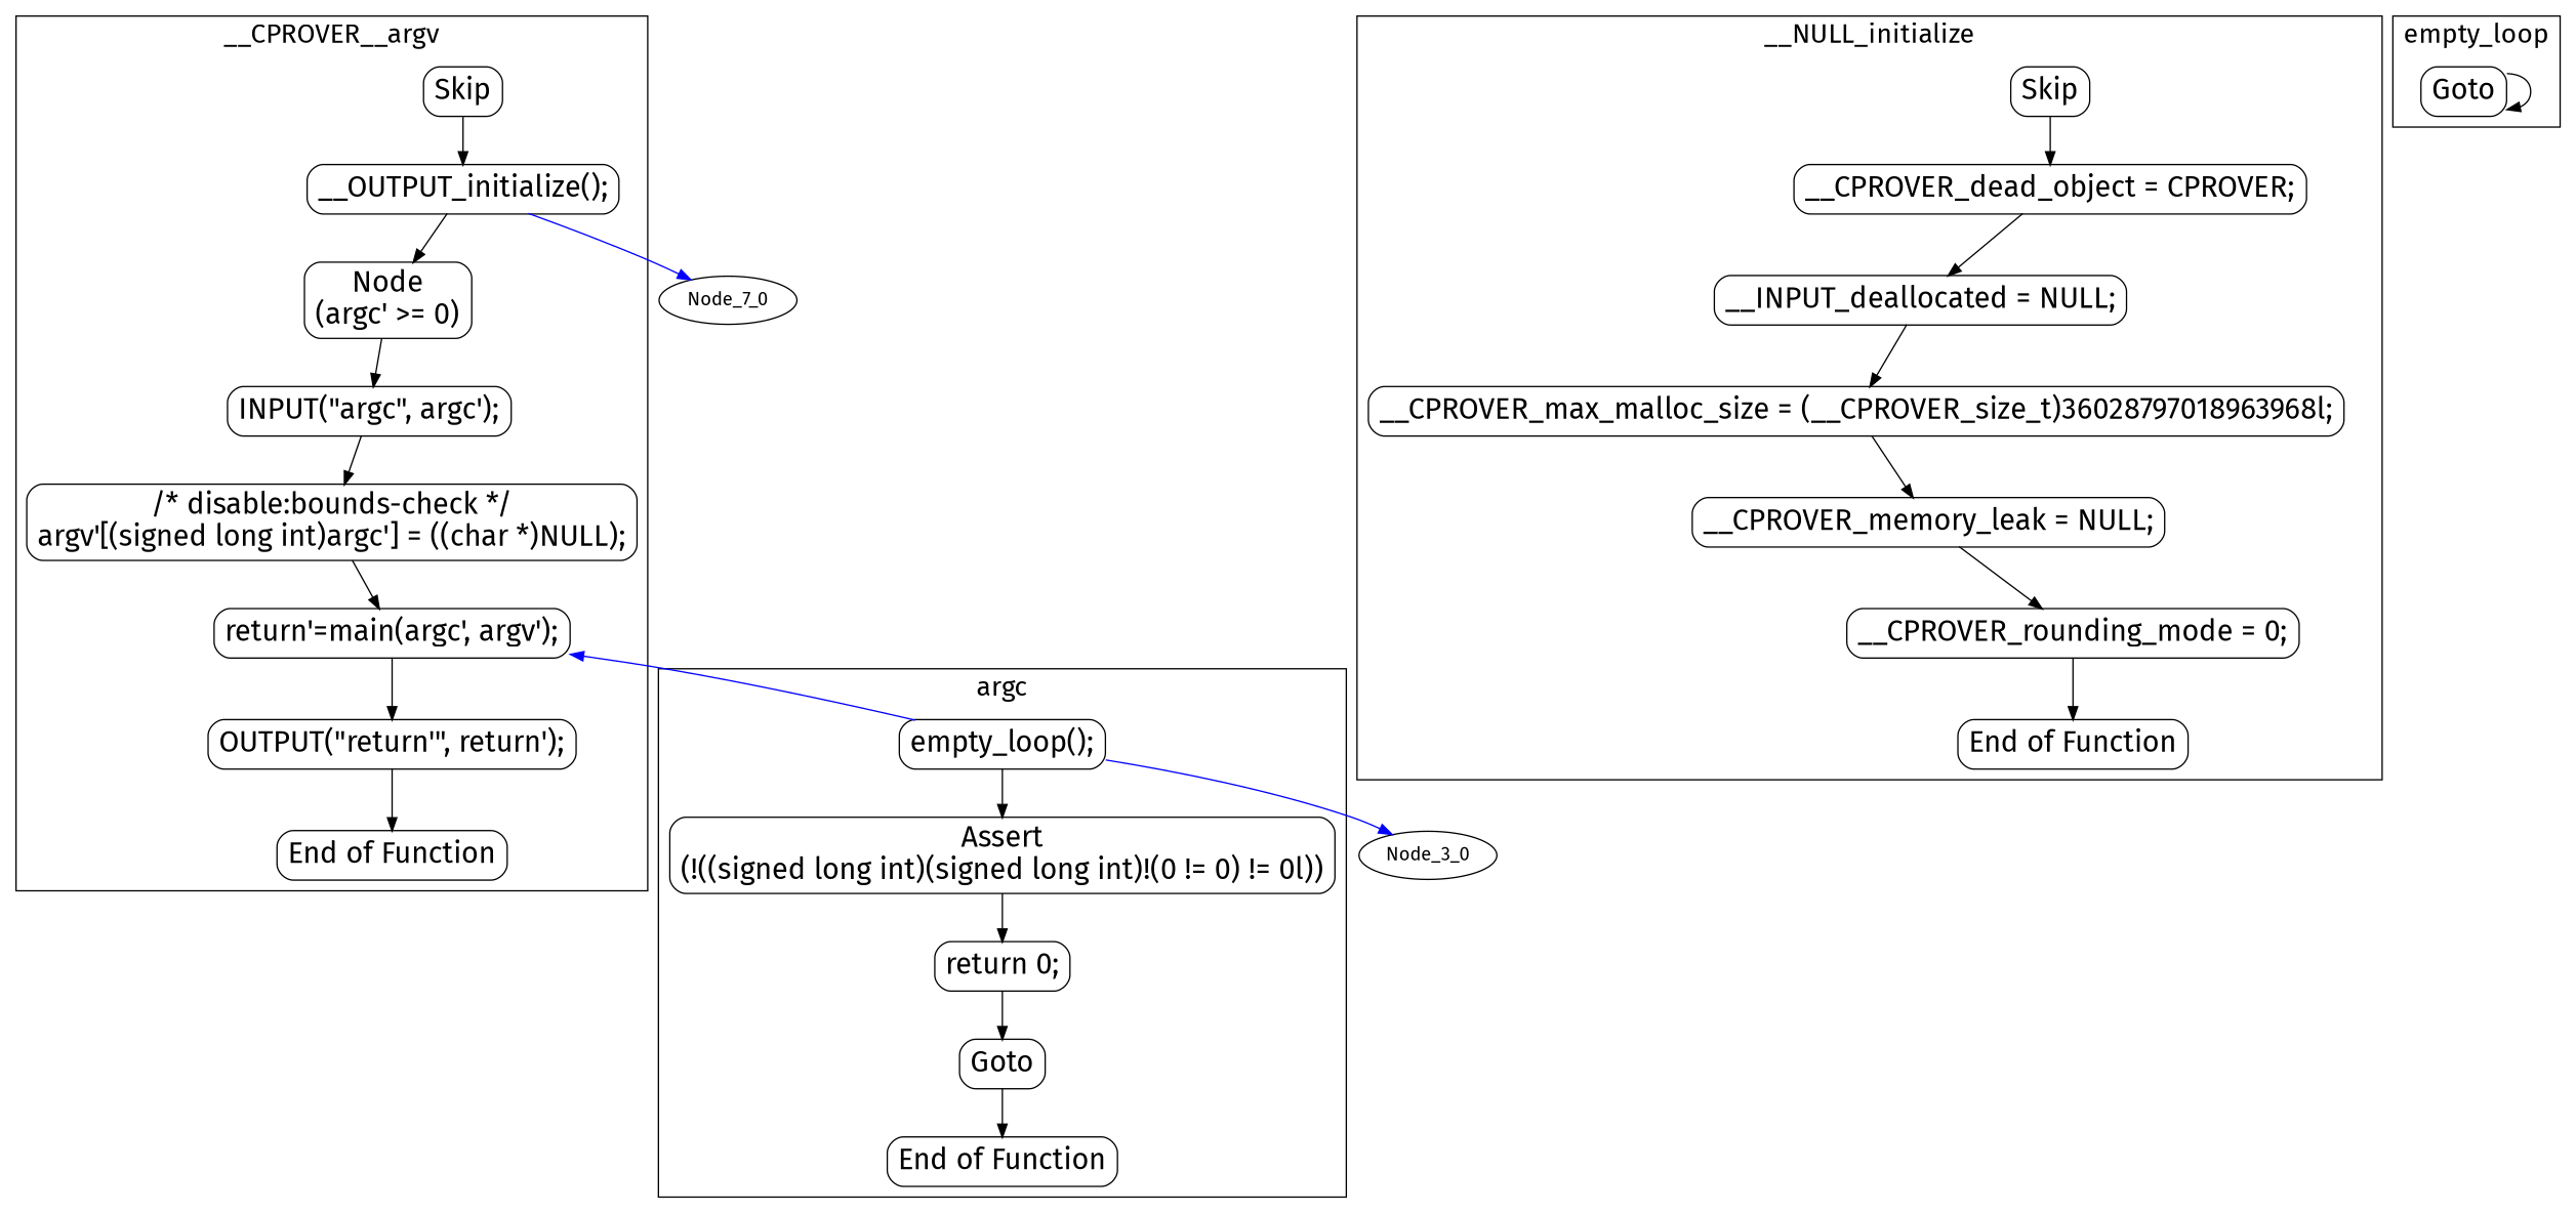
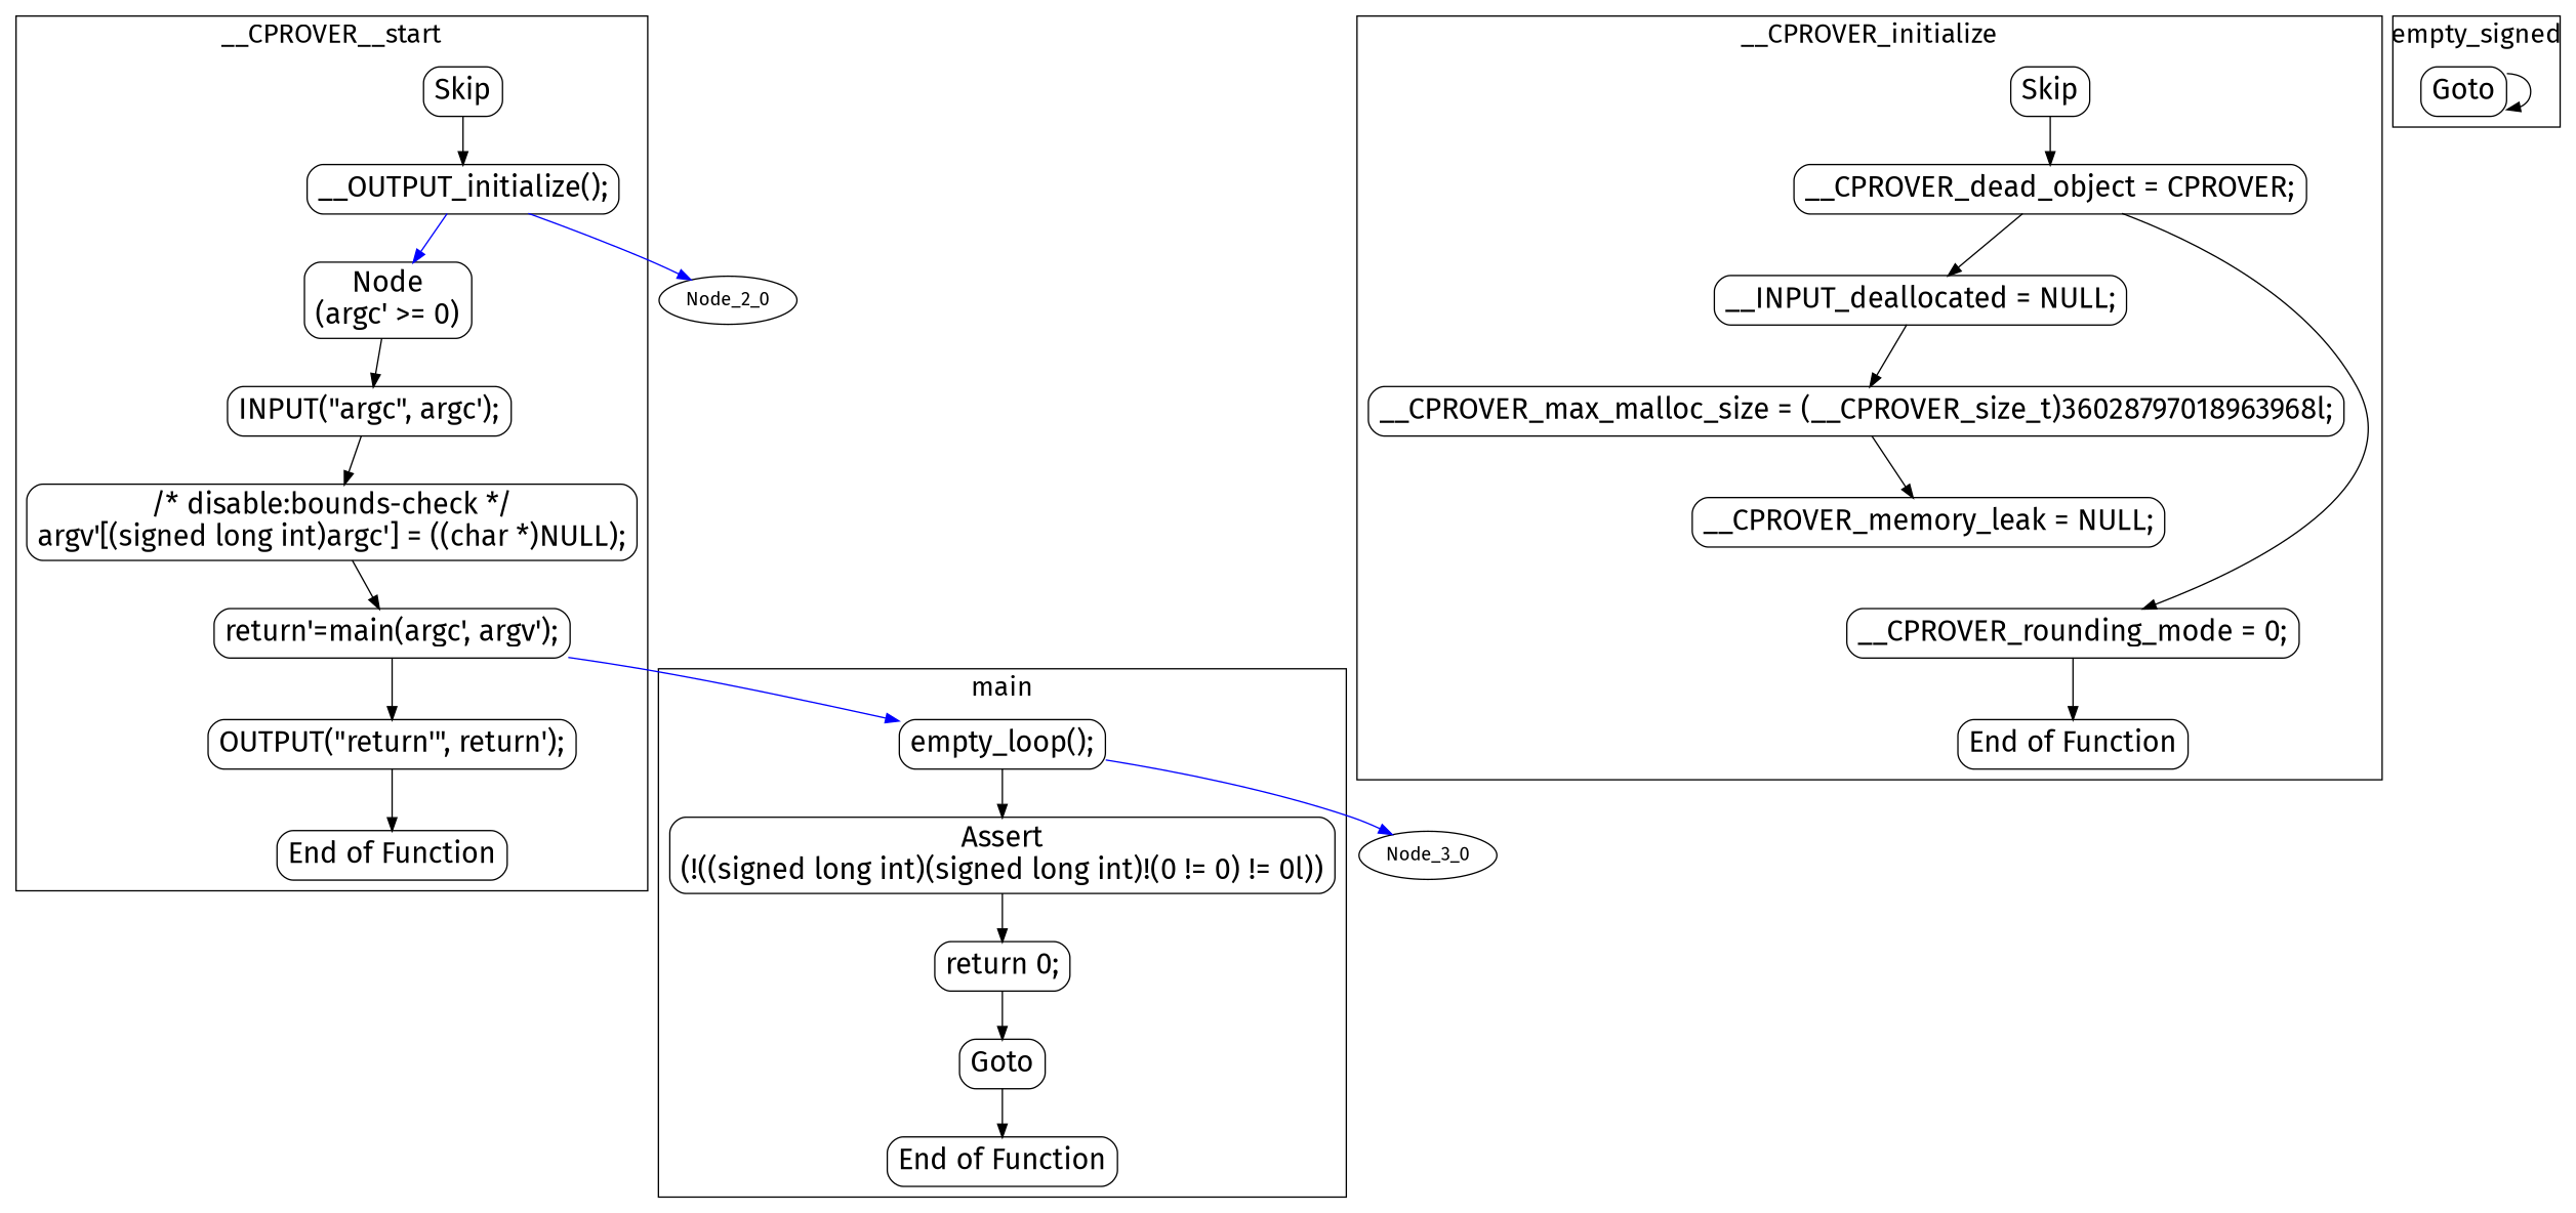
  digraph {
    color=black
    compound=true
    fontname="Fira Sans"
    fontsize=20
    node [fontname="Fira Sans" fontsize=22 shape=Mrecord]
    edge [fontname="Fira Sans"]
    n1 [label="empty_loop();"]
    n2 [label="Assert\n(!((signed long int)(signed long int)!(0 != 0) != 0l))"]
    n3 [label="return 0;"]
    n4 [label=Goto]
    n5 [label="End of Function"]
    n6 [label=Skip]
    n7 [label="__OUTPUT_initialize();"]
    n8 [label="Node\n(argc' \>= 0)"]
    n9 [label="INPUT(\"argc\", argc');"]
    n10 [label="/* disable:bounds-check */\nargv'[(signed long int)argc'] = ((char *)NULL);"]
    n11 [label="return'=main(argc', argv');"]
    n12 [label="OUTPUT(\"return'\", return');"]
    n13 [label="End of Function"]
    n14 [label=Skip]
    n15 [label="__CPROVER_dead_object = CPROVER;"]
    n16 [label="__INPUT_deallocated = NULL;"]
    n17 [label="__CPROVER_max_malloc_size = (__CPROVER_size_t)36028797018963968l;"]
    n18 [label="__CPROVER_memory_leak = NULL;"]
    n19 [label="__CPROVER_rounding_mode = 0;"]
    n20 [label="End of Function"]
    n21 [label=Goto]
    Node_3_0 [fontsize="" shape=""]
-   Node_2_0 [label=Node_7_0 fontsize="" shape=""]
+   Node_2_0 [fontsize="" shape=""]
    subgraph cluster_1 {
-     label=argc
+     label=main
      n1
      n2
      n3
      n4
      n5
    }
    subgraph cluster_2 {
-     label=__CPROVER__argv
+     label=__CPROVER__start
      n6
      n7
      n8
      n9
      n10
      n11
      n12
      n13
    }
    subgraph cluster_3 {
-     label=__NULL_initialize
+     label=__CPROVER_initialize
      n14
      n15
      n16
      n17
      n18
      n19
      n20
    }
    subgraph cluster_4 {
-     label=empty_loop
+     label=empty_signed
      n21
    }
    n1 -> n2
    n1 -> Node_3_0 [color=blue]
    n2 -> n3
    n3 -> n4
    n4 -> n5
    n6 -> n7
-   n7 -> n8
+   n7 -> n8 [color=blue]
    n7 -> Node_2_0 [color=blue]
    n8 -> n9
    n9 -> n10
    n10 -> n11
-   n1 -> n11 [color=blue]
+   n11 -> n1 [color=blue]
    n11 -> n12
    n12 -> n13
    n14 -> n15
    n15 -> n16
    n16 -> n17
    n17 -> n18
-   n18 -> n19
+   n15 -> n19
    n19 -> n20
    n21 -> n21
  }
